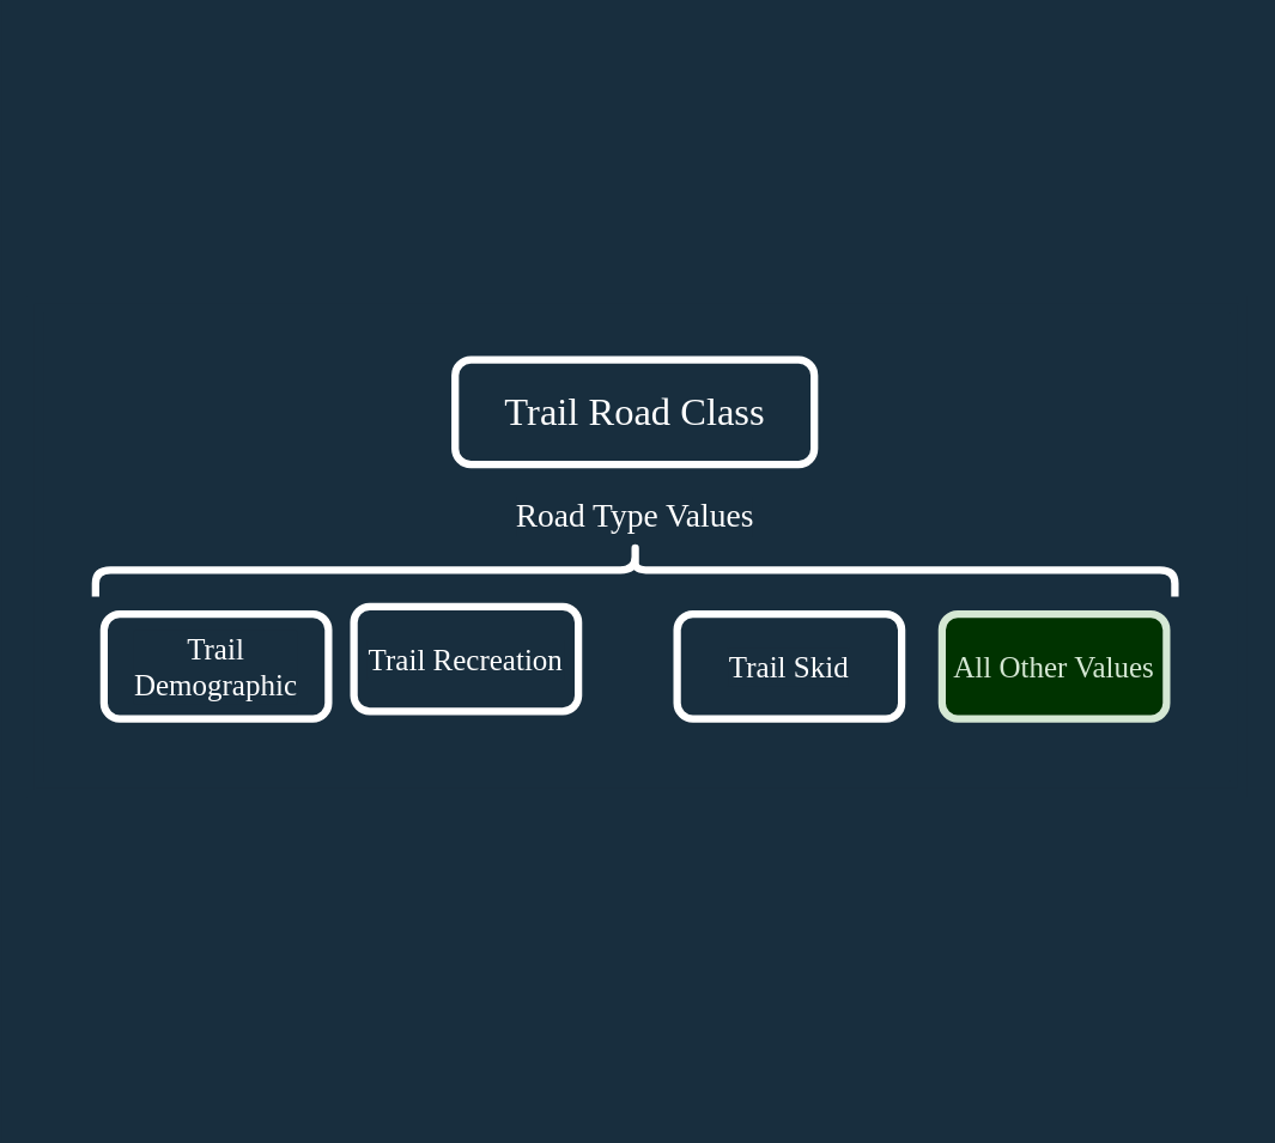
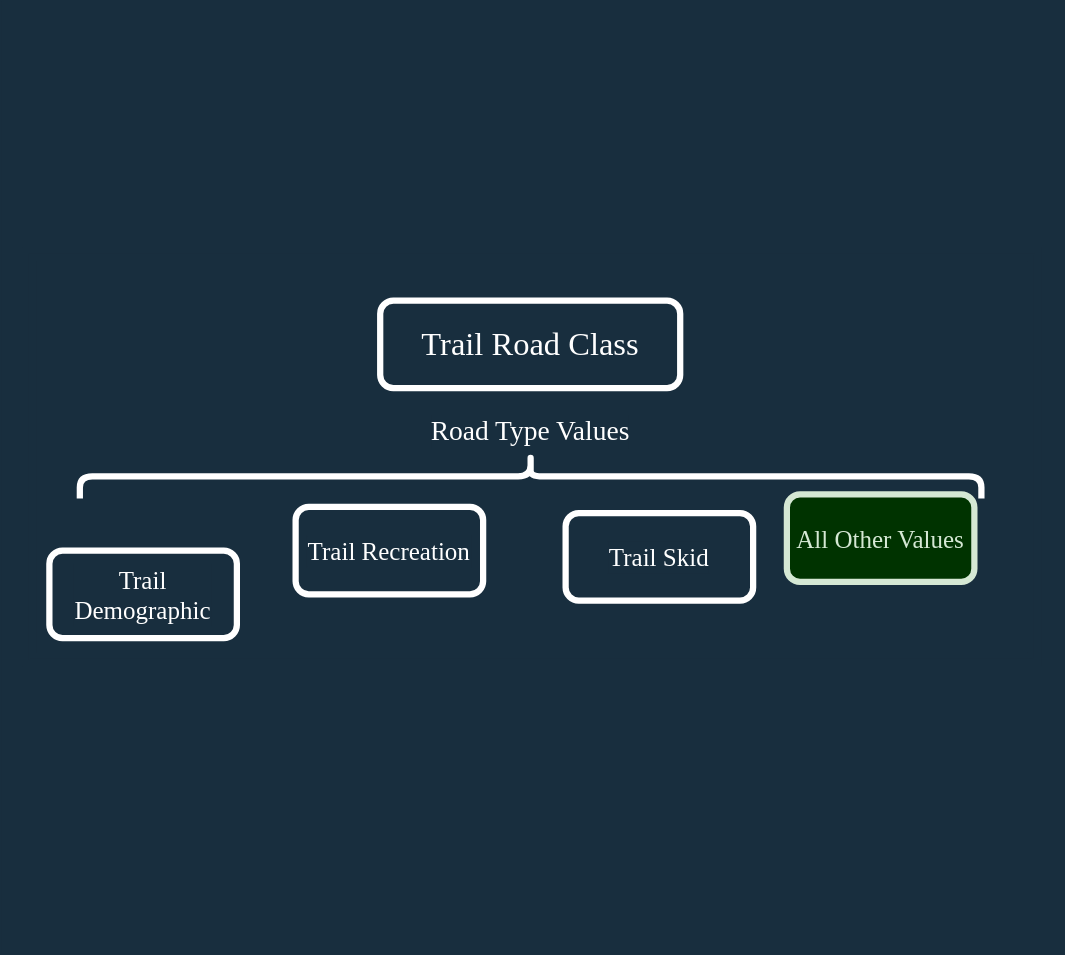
  <mxCell id="0" />
  <mxCell id="1" parent="0" />
  <mxCell id="2" value="" style="shape=ext;double=1;rounded=0;whiteSpace=wrap;html=1;labelBackgroundColor=none;labelBorderColor=none;strokeColor=#182E3E;strokeWidth=5;fontFamily=Verdana;fontSize=22;fontColor=#D5E8D4;fillColor=none;" vertex="1" parent="1"><mxGeometry x="20" y="200" width="810" height="330" as="geometry" /></mxCell>
  <mxCell id="3" value="&lt;font style=&quot;font-size: 26px;&quot; face=&quot;Verdana&quot; color=&quot;#ffffff&quot;&gt;Trail Road Class&lt;/font&gt;" style="rounded=1;whiteSpace=wrap;html=1;strokeColor=#FFFFFF;fontColor=#1A1A1A;fillColor=none;strokeWidth=5;" parent="1" vertex="1"><mxGeometry x="303.66" y="240" width="240" height="70" as="geometry" /></mxCell>
- <mxCell id="4" value="Trail&lt;br&gt;Demographic" style="rounded=1;whiteSpace=wrap;html=1;labelBackgroundColor=none;labelBorderColor=#182E3E;strokeColor=#FFFFFF;strokeWidth=5;fontFamily=Verdana;fontSize=20;fontColor=#FFFFFF;fillColor=none;" vertex="1" parent="1"><mxGeometry x="69" y="410" width="150" height="70" as="geometry" /></mxCell>
+ <mxCell id="4" value="Trail&lt;br&gt;Demographic" style="rounded=1;whiteSpace=wrap;html=1;labelBackgroundColor=none;labelBorderColor=#182E3E;strokeColor=#FFFFFF;strokeWidth=5;fontFamily=Verdana;fontSize=20;fontColor=#FFFFFF;fillColor=none;" vertex="1" parent="1"><mxGeometry x="39" y="440" width="150" height="70" as="geometry" /></mxCell>
  <mxCell id="5" value="" style="shape=curlyBracket;whiteSpace=wrap;html=1;rounded=1;flipH=1;labelPosition=right;verticalLabelPosition=middle;align=left;verticalAlign=middle;labelBackgroundColor=none;labelBorderColor=#182E3E;strokeColor=#FFFFFF;strokeWidth=5;fontFamily=Verdana;fontSize=20;fontColor=#FFFFFF;fillColor=none;rotation=-90;size=0.5;" vertex="1" parent="1"><mxGeometry x="406.28" y="20" width="35.44" height="721.25" as="geometry" /></mxCell>
  <mxCell id="6" value="Trail Recreation" style="rounded=1;whiteSpace=wrap;html=1;labelBackgroundColor=none;labelBorderColor=#182E3E;strokeColor=#FFFFFF;strokeWidth=5;fontFamily=Verdana;fontSize=20;fontColor=#FFFFFF;fillColor=none;" vertex="1" parent="1"><mxGeometry x="236" y="405" width="150" height="70" as="geometry" /></mxCell>
  <mxCell id="7" value="Trail Skid" style="rounded=1;whiteSpace=wrap;html=1;labelBackgroundColor=none;labelBorderColor=#182E3E;strokeColor=#FFFFFF;strokeWidth=5;fontFamily=Verdana;fontSize=20;fontColor=#FFFFFF;fillColor=none;" vertex="1" parent="1"><mxGeometry x="452" y="410" width="150" height="70" as="geometry" /></mxCell>
- <mxCell id="8" value="All Other Values" style="rounded=1;whiteSpace=wrap;html=1;labelBackgroundColor=none;labelBorderColor=none;strokeColor=#D5E8D4;strokeWidth=5;fontFamily=Verdana;fontSize=20;fontColor=#D5E8D4;fillColor=#003300;" vertex="1" parent="1"><mxGeometry x="629" y="410" width="150" height="70" as="geometry" /></mxCell>
+ <mxCell id="8" value="All Other Values" style="rounded=1;whiteSpace=wrap;html=1;labelBackgroundColor=none;labelBorderColor=none;strokeColor=#D5E8D4;strokeWidth=5;fontFamily=Verdana;fontSize=20;fontColor=#D5E8D4;fillColor=#003300;" vertex="1" parent="1"><mxGeometry x="629" y="395" width="150" height="70" as="geometry" /></mxCell>
  <mxCell id="9" value="Road Type Values" style="text;html=1;strokeColor=none;fillColor=none;align=center;verticalAlign=middle;whiteSpace=wrap;rounded=0;labelBackgroundColor=none;labelBorderColor=#182E3E;strokeWidth=5;fontFamily=Verdana;fontSize=22;fontColor=#FFFFFF;" vertex="1" parent="1"><mxGeometry x="318.66" y="330" width="210" height="30" as="geometry" /></mxCell>
